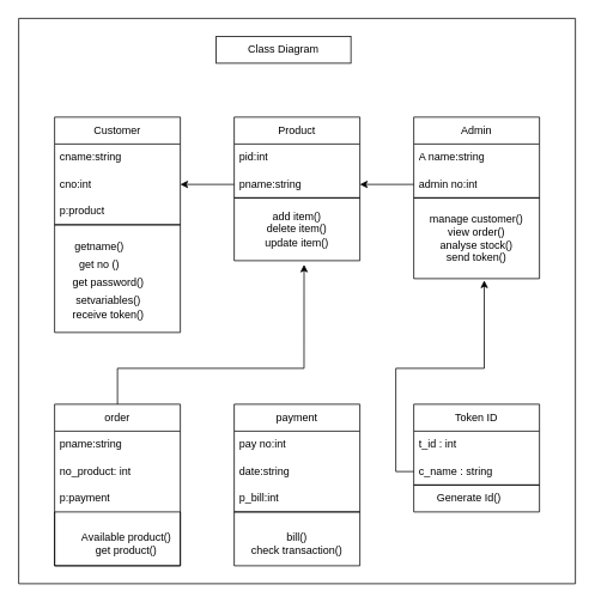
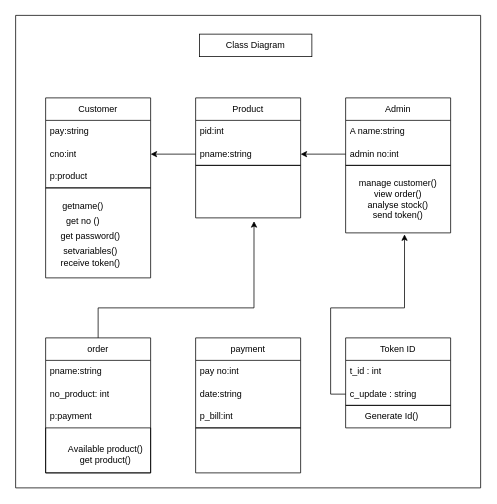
  <mxCell id="0" />
  <mxCell id="1" parent="0" />
  <mxCell id="2" value="Customer" style="swimlane;fontStyle=0;childLayout=stackLayout;horizontal=1;startSize=30;horizontalStack=0;resizeParent=1;resizeParentMax=0;resizeLast=0;collapsible=1;marginBottom=0;whiteSpace=wrap;html=1;" vertex="1" parent="1"><mxGeometry x="60" y="130" width="140" height="120" as="geometry"><mxRectangle x="140" y="330" width="90" height="30" as="alternateBounds" /></mxGeometry></mxCell>
- <mxCell id="3" value="cname:string" style="text;strokeColor=none;fillColor=none;align=left;verticalAlign=middle;spacingLeft=4;spacingRight=4;overflow=hidden;points=[[0,0.5],[1,0.5]];portConstraint=eastwest;rotatable=0;whiteSpace=wrap;html=1;" vertex="1" parent="2"><mxGeometry y="30" width="140" height="30" as="geometry" /></mxCell>
+ <mxCell id="3" value="pay:string" style="text;strokeColor=none;fillColor=none;align=left;verticalAlign=middle;spacingLeft=4;spacingRight=4;overflow=hidden;points=[[0,0.5],[1,0.5]];portConstraint=eastwest;rotatable=0;whiteSpace=wrap;html=1;" vertex="1" parent="2"><mxGeometry y="30" width="140" height="30" as="geometry" /></mxCell>
  <mxCell id="4" value="cno:int" style="text;strokeColor=none;fillColor=none;align=left;verticalAlign=middle;spacingLeft=4;spacingRight=4;overflow=hidden;points=[[0,0.5],[1,0.5]];portConstraint=eastwest;rotatable=0;whiteSpace=wrap;html=1;" vertex="1" parent="2"><mxGeometry y="60" width="140" height="30" as="geometry" /></mxCell>
  <mxCell id="5" value="p:product" style="text;strokeColor=none;fillColor=none;align=left;verticalAlign=middle;spacingLeft=4;spacingRight=4;overflow=hidden;points=[[0,0.5],[1,0.5]];portConstraint=eastwest;rotatable=0;whiteSpace=wrap;html=1;" vertex="1" parent="2"><mxGeometry y="90" width="140" height="30" as="geometry" /></mxCell>
  <mxCell id="6" value="" style="swimlane;startSize=0;" vertex="1" parent="1"><mxGeometry x="60" y="250" width="140" height="120" as="geometry" /></mxCell>
  <mxCell id="7" value="getname()" style="text;html=1;strokeColor=none;fillColor=none;align=center;verticalAlign=middle;whiteSpace=wrap;rounded=0;" vertex="1" parent="6"><mxGeometry x="20" y="10" width="60" height="30" as="geometry" /></mxCell>
  <mxCell id="8" value="get no ()" style="text;html=1;strokeColor=none;fillColor=none;align=center;verticalAlign=middle;whiteSpace=wrap;rounded=0;" vertex="1" parent="6"><mxGeometry x="20" y="30" width="60" height="30" as="geometry" /></mxCell>
  <mxCell id="9" value="get password()" style="text;html=1;strokeColor=none;fillColor=none;align=center;verticalAlign=middle;whiteSpace=wrap;rounded=0;" vertex="1" parent="6"><mxGeometry x="10" y="50" width="100" height="30" as="geometry" /></mxCell>
  <mxCell id="10" value="setvariables()" style="text;html=1;strokeColor=none;fillColor=none;align=center;verticalAlign=middle;whiteSpace=wrap;rounded=0;" vertex="1" parent="6"><mxGeometry x="30" y="70" width="60" height="30" as="geometry" /></mxCell>
  <mxCell id="11" value="receive token()" style="text;html=1;strokeColor=none;fillColor=none;align=center;verticalAlign=middle;whiteSpace=wrap;rounded=0;" vertex="1" parent="6"><mxGeometry x="10" y="85" width="100" height="30" as="geometry" /></mxCell>
  <mxCell id="12" value="Product" style="swimlane;fontStyle=0;childLayout=stackLayout;horizontal=1;startSize=30;horizontalStack=0;resizeParent=1;resizeParentMax=0;resizeLast=0;collapsible=1;marginBottom=0;whiteSpace=wrap;html=1;" vertex="1" parent="1"><mxGeometry x="260" y="130" width="140" height="90" as="geometry" /></mxCell>
  <mxCell id="13" value="pid:int" style="text;strokeColor=none;fillColor=none;align=left;verticalAlign=middle;spacingLeft=4;spacingRight=4;overflow=hidden;points=[[0,0.5],[1,0.5]];portConstraint=eastwest;rotatable=0;whiteSpace=wrap;html=1;" vertex="1" parent="12"><mxGeometry y="30" width="140" height="30" as="geometry" /></mxCell>
  <mxCell id="14" value="pname:string" style="text;strokeColor=none;fillColor=none;align=left;verticalAlign=middle;spacingLeft=4;spacingRight=4;overflow=hidden;points=[[0,0.5],[1,0.5]];portConstraint=eastwest;rotatable=0;whiteSpace=wrap;html=1;" vertex="1" parent="12"><mxGeometry y="60" width="140" height="30" as="geometry" /></mxCell>
  <mxCell id="15" value="" style="swimlane;startSize=0;" vertex="1" parent="1"><mxGeometry x="260" y="220" width="140" height="70" as="geometry" /></mxCell>
- <mxCell id="16" value="add item()&lt;br&gt;delete item()&lt;br&gt;update item()" style="text;html=1;strokeColor=none;fillColor=none;align=center;verticalAlign=middle;whiteSpace=wrap;rounded=0;" vertex="1" parent="15"><mxGeometry y="20" width="140" height="30" as="geometry" /></mxCell>
  <mxCell id="17" value="Admin" style="swimlane;fontStyle=0;childLayout=stackLayout;horizontal=1;startSize=30;horizontalStack=0;resizeParent=1;resizeParentMax=0;resizeLast=0;collapsible=1;marginBottom=0;whiteSpace=wrap;html=1;" vertex="1" parent="1"><mxGeometry x="460" y="130" width="140" height="90" as="geometry" /></mxCell>
  <mxCell id="18" value="A name:string" style="text;strokeColor=none;fillColor=none;align=left;verticalAlign=middle;spacingLeft=4;spacingRight=4;overflow=hidden;points=[[0,0.5],[1,0.5]];portConstraint=eastwest;rotatable=0;whiteSpace=wrap;html=1;" vertex="1" parent="17"><mxGeometry y="30" width="140" height="30" as="geometry" /></mxCell>
  <mxCell id="19" value="admin no:int" style="text;strokeColor=none;fillColor=none;align=left;verticalAlign=middle;spacingLeft=4;spacingRight=4;overflow=hidden;points=[[0,0.5],[1,0.5]];portConstraint=eastwest;rotatable=0;whiteSpace=wrap;html=1;" vertex="1" parent="17"><mxGeometry y="60" width="140" height="30" as="geometry" /></mxCell>
  <mxCell id="20" value="" style="swimlane;startSize=0;" vertex="1" parent="1"><mxGeometry x="460" y="220" width="140" height="90" as="geometry" /></mxCell>
  <mxCell id="21" value="manage customer()&lt;br&gt;view order()&lt;br&gt;analyse stock()&lt;br&gt;send token()" style="text;html=1;strokeColor=none;fillColor=none;align=center;verticalAlign=middle;whiteSpace=wrap;rounded=0;" vertex="1" parent="20"><mxGeometry x="10" y="30" width="120" height="30" as="geometry" /></mxCell>
  <mxCell id="22" style="edgeStyle=orthogonalEdgeStyle;rounded=0;orthogonalLoop=1;jettySize=auto;html=1;entryX=0.556;entryY=1.063;entryDx=0;entryDy=0;entryPerimeter=0;" edge="1" parent="1" source="23" target="15"><mxGeometry relative="1" as="geometry"><Array as="points"><mxPoint x="130" y="410" /><mxPoint x="338" y="410" /></Array></mxGeometry></mxCell>
  <mxCell id="23" value="order" style="swimlane;fontStyle=0;childLayout=stackLayout;horizontal=1;startSize=30;horizontalStack=0;resizeParent=1;resizeParentMax=0;resizeLast=0;collapsible=1;marginBottom=0;whiteSpace=wrap;html=1;" vertex="1" parent="1"><mxGeometry x="60" y="450" width="140" height="180" as="geometry" /></mxCell>
  <mxCell id="24" value="pname:string" style="text;strokeColor=none;fillColor=none;align=left;verticalAlign=middle;spacingLeft=4;spacingRight=4;overflow=hidden;points=[[0,0.5],[1,0.5]];portConstraint=eastwest;rotatable=0;whiteSpace=wrap;html=1;" vertex="1" parent="23"><mxGeometry y="30" width="140" height="30" as="geometry" /></mxCell>
  <mxCell id="25" value="no_product: int" style="text;strokeColor=none;fillColor=none;align=left;verticalAlign=middle;spacingLeft=4;spacingRight=4;overflow=hidden;points=[[0,0.5],[1,0.5]];portConstraint=eastwest;rotatable=0;whiteSpace=wrap;html=1;" vertex="1" parent="23"><mxGeometry y="60" width="140" height="30" as="geometry" /></mxCell>
  <mxCell id="26" value="p:payment" style="text;strokeColor=none;fillColor=none;align=left;verticalAlign=middle;spacingLeft=4;spacingRight=4;overflow=hidden;points=[[0,0.5],[1,0.5]];portConstraint=eastwest;rotatable=0;whiteSpace=wrap;html=1;" vertex="1" parent="23"><mxGeometry y="90" width="140" height="30" as="geometry" /></mxCell>
  <mxCell id="27" value="" style="swimlane;startSize=0;" vertex="1" parent="23"><mxGeometry y="120" width="140" height="60" as="geometry" /></mxCell>
  <mxCell id="28" value="Available product()&lt;br&gt;get product()" style="text;html=1;strokeColor=none;fillColor=none;align=center;verticalAlign=middle;whiteSpace=wrap;rounded=0;" vertex="1" parent="1"><mxGeometry x="60" y="590" width="160" height="30" as="geometry" /></mxCell>
  <mxCell id="29" value="payment" style="swimlane;fontStyle=0;childLayout=stackLayout;horizontal=1;startSize=30;horizontalStack=0;resizeParent=1;resizeParentMax=0;resizeLast=0;collapsible=1;marginBottom=0;whiteSpace=wrap;html=1;" vertex="1" parent="1"><mxGeometry x="260" y="450" width="140" height="120" as="geometry" /></mxCell>
  <mxCell id="30" value="pay no:int" style="text;strokeColor=none;fillColor=none;align=left;verticalAlign=middle;spacingLeft=4;spacingRight=4;overflow=hidden;points=[[0,0.5],[1,0.5]];portConstraint=eastwest;rotatable=0;whiteSpace=wrap;html=1;" vertex="1" parent="29"><mxGeometry y="30" width="140" height="30" as="geometry" /></mxCell>
  <mxCell id="31" value="date:string" style="text;strokeColor=none;fillColor=none;align=left;verticalAlign=middle;spacingLeft=4;spacingRight=4;overflow=hidden;points=[[0,0.5],[1,0.5]];portConstraint=eastwest;rotatable=0;whiteSpace=wrap;html=1;" vertex="1" parent="29"><mxGeometry y="60" width="140" height="30" as="geometry" /></mxCell>
  <mxCell id="32" value="p_bill:int" style="text;strokeColor=none;fillColor=none;align=left;verticalAlign=middle;spacingLeft=4;spacingRight=4;overflow=hidden;points=[[0,0.5],[1,0.5]];portConstraint=eastwest;rotatable=0;whiteSpace=wrap;html=1;" vertex="1" parent="29"><mxGeometry y="90" width="140" height="30" as="geometry" /></mxCell>
  <mxCell id="33" value="" style="swimlane;startSize=0;" vertex="1" parent="1"><mxGeometry x="260" y="570" width="140" height="60" as="geometry" /></mxCell>
- <mxCell id="34" value="bill()&lt;br&gt;check transaction()" style="text;html=1;strokeColor=none;fillColor=none;align=center;verticalAlign=middle;whiteSpace=wrap;rounded=0;" vertex="1" parent="33"><mxGeometry x="15" y="20" width="110" height="30" as="geometry" /></mxCell>
  <mxCell id="35" value="Token ID" style="swimlane;fontStyle=0;childLayout=stackLayout;horizontal=1;startSize=30;horizontalStack=0;resizeParent=1;resizeParentMax=0;resizeLast=0;collapsible=1;marginBottom=0;whiteSpace=wrap;html=1;" vertex="1" parent="1"><mxGeometry x="460" y="450" width="140" height="90" as="geometry" /></mxCell>
  <mxCell id="36" value="t_id : int" style="text;strokeColor=none;fillColor=none;align=left;verticalAlign=middle;spacingLeft=4;spacingRight=4;overflow=hidden;points=[[0,0.5],[1,0.5]];portConstraint=eastwest;rotatable=0;whiteSpace=wrap;html=1;" vertex="1" parent="35"><mxGeometry y="30" width="140" height="30" as="geometry" /></mxCell>
- <mxCell id="37" value="c_name : string" style="text;strokeColor=none;fillColor=none;align=left;verticalAlign=middle;spacingLeft=4;spacingRight=4;overflow=hidden;points=[[0,0.5],[1,0.5]];portConstraint=eastwest;rotatable=0;whiteSpace=wrap;html=1;" vertex="1" parent="35"><mxGeometry y="60" width="140" height="30" as="geometry" /></mxCell>
+ <mxCell id="37" value="c_update : string" style="text;strokeColor=none;fillColor=none;align=left;verticalAlign=middle;spacingLeft=4;spacingRight=4;overflow=hidden;points=[[0,0.5],[1,0.5]];portConstraint=eastwest;rotatable=0;whiteSpace=wrap;html=1;" vertex="1" parent="35"><mxGeometry y="60" width="140" height="30" as="geometry" /></mxCell>
  <mxCell id="38" value="" style="swimlane;startSize=0;" vertex="1" parent="1"><mxGeometry x="460" y="540" width="140" height="30" as="geometry" /></mxCell>
  <mxCell id="39" value="Generate Id()" style="text;strokeColor=none;fillColor=none;align=left;verticalAlign=middle;spacingLeft=4;spacingRight=4;overflow=hidden;points=[[0,0.5],[1,0.5]];portConstraint=eastwest;rotatable=0;whiteSpace=wrap;html=1;" vertex="1" parent="38"><mxGeometry x="20" width="100" height="30" as="geometry" /></mxCell>
  <mxCell id="40" style="edgeStyle=orthogonalEdgeStyle;rounded=0;orthogonalLoop=1;jettySize=auto;html=1;entryX=1;entryY=0.5;entryDx=0;entryDy=0;" edge="1" parent="1" source="14" target="4"><mxGeometry relative="1" as="geometry" /></mxCell>
  <mxCell id="41" style="edgeStyle=orthogonalEdgeStyle;rounded=0;orthogonalLoop=1;jettySize=auto;html=1;entryX=1;entryY=0.5;entryDx=0;entryDy=0;" edge="1" parent="1" source="19" target="14"><mxGeometry relative="1" as="geometry" /></mxCell>
  <mxCell id="42" style="edgeStyle=orthogonalEdgeStyle;rounded=0;orthogonalLoop=1;jettySize=auto;html=1;entryX=0.561;entryY=1.022;entryDx=0;entryDy=0;entryPerimeter=0;" edge="1" parent="1" source="37" target="20"><mxGeometry relative="1" as="geometry" /></mxCell>
- <mxCell id="43" value="Class Diagram" style="text;html=1;strokeColor=default;fillColor=none;align=center;verticalAlign=middle;whiteSpace=wrap;rounded=0;" vertex="1" parent="1"><mxGeometry x="240" y="40" width="150" height="30" as="geometry" /></mxCell>
+ <mxCell id="43" value="Class Diagram" style="text;html=1;strokeColor=default;fillColor=none;align=center;verticalAlign=middle;whiteSpace=wrap;rounded=0;" vertex="1" parent="1"><mxGeometry x="265" y="45" width="150" height="30" as="geometry" /></mxCell>
  <mxCell id="44" value="" style="swimlane;startSize=0;strokeColor=default;" vertex="1" parent="1"><mxGeometry x="20" y="20" width="620" height="630" as="geometry" /></mxCell>
